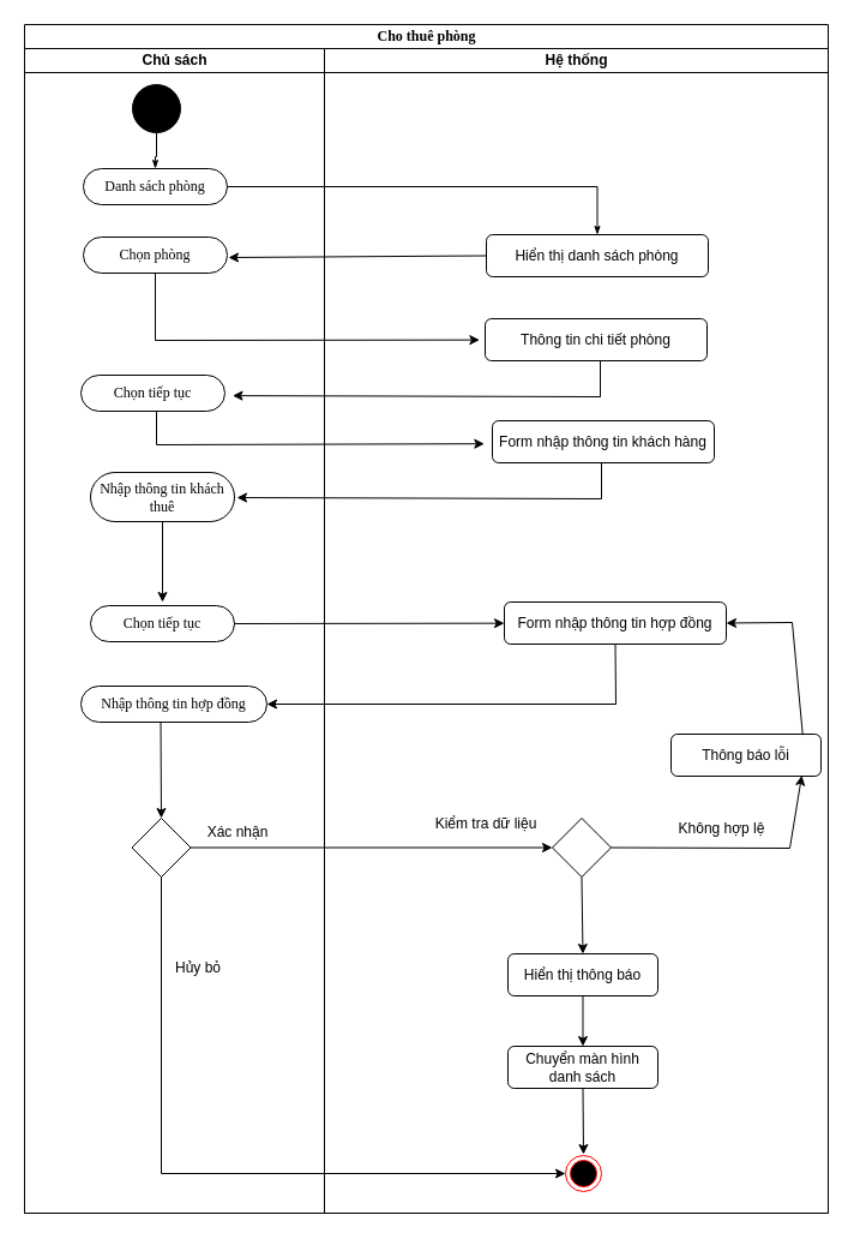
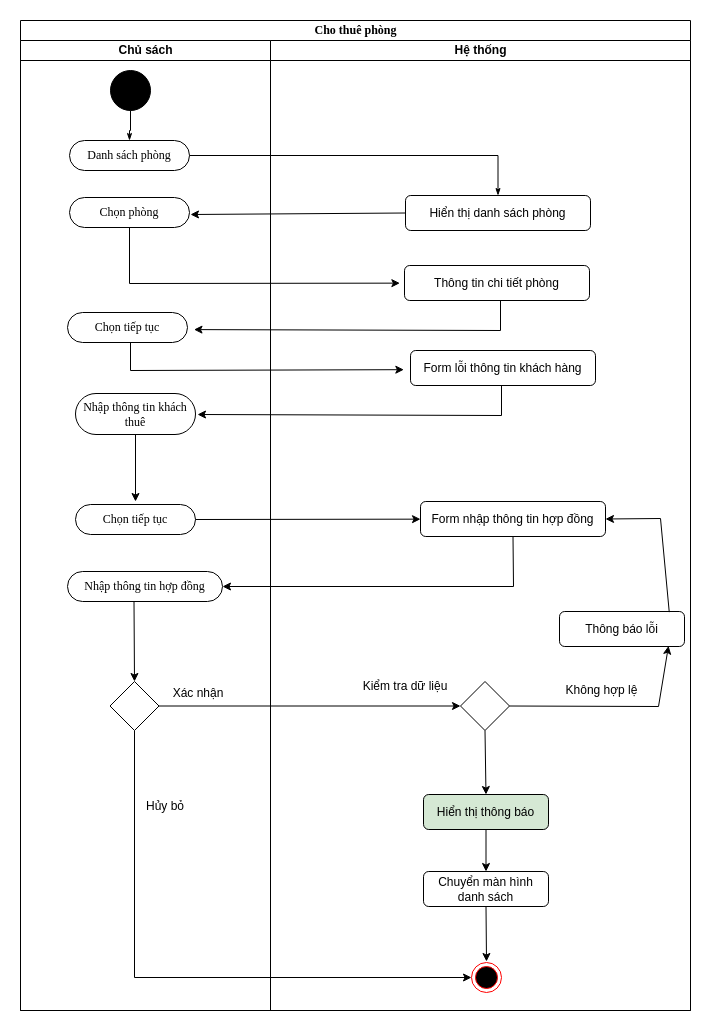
  <mxCell id="0" />
  <mxCell id="1" parent="0" />
  <mxCell id="2" value="Cho thuê phòng" style="swimlane;html=1;childLayout=stackLayout;startSize=20;rounded=0;shadow=0;comic=0;labelBackgroundColor=none;strokeWidth=1;fontFamily=Verdana;fontSize=12;align=center;" parent="1" vertex="1"><mxGeometry x="20" y="20" width="670" height="990" as="geometry" /></mxCell>
  <mxCell id="3" value="Chủ sách" style="swimlane;html=1;startSize=20;" parent="2" vertex="1"><mxGeometry y="20" width="250" height="970" as="geometry" /></mxCell>
  <mxCell id="4" style="edgeStyle=orthogonalEdgeStyle;rounded=0;html=1;labelBackgroundColor=none;startArrow=none;startFill=0;startSize=5;endArrow=classicThin;endFill=1;endSize=5;jettySize=auto;orthogonalLoop=1;strokeWidth=1;fontFamily=Verdana;fontSize=12" parent="3" source="5" target="6" edge="1"><mxGeometry relative="1" as="geometry" /></mxCell>
  <mxCell id="5" value="" style="ellipse;whiteSpace=wrap;html=1;rounded=0;shadow=0;comic=0;labelBackgroundColor=none;strokeWidth=1;fillColor=#000000;fontFamily=Verdana;fontSize=12;align=center;" parent="3" vertex="1"><mxGeometry x="90" y="30" width="40" height="40" as="geometry" /></mxCell>
  <mxCell id="6" value="Danh sách phòng" style="rounded=1;whiteSpace=wrap;html=1;shadow=0;comic=0;labelBackgroundColor=none;strokeWidth=1;fontFamily=Verdana;fontSize=12;align=center;arcSize=50;" parent="3" vertex="1"><mxGeometry x="49" y="100" width="120" height="30" as="geometry" /></mxCell>
  <mxCell id="7" value="Chọn phòng" style="rounded=1;whiteSpace=wrap;html=1;shadow=0;comic=0;labelBackgroundColor=none;strokeWidth=1;fontFamily=Verdana;fontSize=12;align=center;arcSize=50;" parent="3" vertex="1"><mxGeometry x="49" y="157" width="120" height="30" as="geometry" /></mxCell>
  <mxCell id="8" value="Chọn tiếp tục" style="rounded=1;whiteSpace=wrap;html=1;shadow=0;comic=0;labelBackgroundColor=none;strokeWidth=1;fontFamily=Verdana;fontSize=12;align=center;arcSize=50;" parent="3" vertex="1"><mxGeometry x="47" y="272" width="120" height="30" as="geometry" /></mxCell>
  <mxCell id="9" value="" style="endArrow=classic;html=1;rounded=0;exitX=0.5;exitY=1;exitDx=0;exitDy=0;entryX=-0.036;entryY=0.548;entryDx=0;entryDy=0;entryPerimeter=0;" parent="3" target="20" edge="1"><mxGeometry width="50" height="50" relative="1" as="geometry"><mxPoint x="110" y="302" as="sourcePoint" /><mxPoint x="380" y="358" as="targetPoint" /><Array as="points"><mxPoint x="110" y="330" /></Array></mxGeometry></mxCell>
  <mxCell id="10" value="Nhập thông tin khách thuê" style="rounded=1;whiteSpace=wrap;html=1;shadow=0;comic=0;labelBackgroundColor=none;strokeWidth=1;fontFamily=Verdana;fontSize=12;align=center;arcSize=50;" parent="3" vertex="1"><mxGeometry x="55" y="353" width="120" height="41" as="geometry" /></mxCell>
  <mxCell id="11" value="Chọn tiếp tục" style="rounded=1;whiteSpace=wrap;html=1;shadow=0;comic=0;labelBackgroundColor=none;strokeWidth=1;fontFamily=Verdana;fontSize=12;align=center;arcSize=50;" parent="3" vertex="1"><mxGeometry x="55" y="464" width="120" height="30" as="geometry" /></mxCell>
  <mxCell id="12" value="Nhập thông tin hợp đồng" style="rounded=1;whiteSpace=wrap;html=1;shadow=0;comic=0;labelBackgroundColor=none;strokeWidth=1;fontFamily=Verdana;fontSize=12;align=center;arcSize=50;" parent="3" vertex="1"><mxGeometry x="47" y="531" width="155" height="30" as="geometry" /></mxCell>
  <mxCell id="13" value="" style="endArrow=classic;html=1;rounded=0;exitX=0.429;exitY=0.999;exitDx=0;exitDy=0;exitPerimeter=0;entryX=0.5;entryY=0;entryDx=0;entryDy=0;" parent="3" source="12" target="14" edge="1"><mxGeometry width="50" height="50" relative="1" as="geometry"><mxPoint x="114.44" y="571" as="sourcePoint" /><mxPoint x="114" y="641" as="targetPoint" /></mxGeometry></mxCell>
  <mxCell id="14" value="" style="rhombus;whiteSpace=wrap;html=1;" parent="3" vertex="1"><mxGeometry x="89.5" y="641" width="49" height="49" as="geometry" /></mxCell>
  <mxCell id="15" value="Xác nhận" style="text;html=1;align=center;verticalAlign=middle;whiteSpace=wrap;rounded=0;" parent="3" vertex="1"><mxGeometry x="148" y="638" width="60" height="30" as="geometry" /></mxCell>
  <mxCell id="16" value="Hủy bỏ" style="text;html=1;align=center;verticalAlign=middle;whiteSpace=wrap;rounded=0;" parent="3" vertex="1"><mxGeometry x="115" y="751" width="60" height="30" as="geometry" /></mxCell>
  <mxCell id="17" value="Hệ thống" style="swimlane;html=1;startSize=20;" parent="2" vertex="1"><mxGeometry x="250" y="20" width="420" height="970" as="geometry" /></mxCell>
  <mxCell id="18" value="Hiển thị danh sách phòng" style="rounded=1;whiteSpace=wrap;html=1;" parent="17" vertex="1"><mxGeometry x="135" y="155" width="185" height="35" as="geometry" /></mxCell>
  <mxCell id="19" value="Thông tin chi tiết phòng" style="rounded=1;whiteSpace=wrap;html=1;" parent="17" vertex="1"><mxGeometry x="134" y="225" width="185" height="35" as="geometry" /></mxCell>
- <mxCell id="20" value="Form nhập thông tin khách hàng" style="rounded=1;whiteSpace=wrap;html=1;" parent="17" vertex="1"><mxGeometry x="140" y="310" width="185" height="35" as="geometry" /></mxCell>
+ <mxCell id="20" value="Form lỗi thông tin khách hàng" style="rounded=1;whiteSpace=wrap;html=1;" parent="17" vertex="1"><mxGeometry x="140" y="310" width="185" height="35" as="geometry" /></mxCell>
  <mxCell id="21" value="" style="endArrow=classic;html=1;rounded=0;exitX=0.5;exitY=1;exitDx=0;exitDy=0;entryX=1.054;entryY=0.57;entryDx=0;entryDy=0;entryPerimeter=0;" parent="17" edge="1"><mxGeometry width="50" height="50" relative="1" as="geometry"><mxPoint x="231" y="345" as="sourcePoint" /><mxPoint x="-73" y="374" as="targetPoint" /><Array as="points"><mxPoint x="231" y="375" /></Array></mxGeometry></mxCell>
  <mxCell id="22" value="Form nhập thông tin hợp đồng" style="rounded=1;whiteSpace=wrap;html=1;" parent="17" vertex="1"><mxGeometry x="150" y="461" width="185" height="35" as="geometry" /></mxCell>
  <mxCell id="23" value="" style="rhombus;whiteSpace=wrap;html=1;" parent="17" vertex="1"><mxGeometry x="190" y="641" width="49" height="49" as="geometry" /></mxCell>
  <mxCell id="24" value="Kiểm tra dữ liệu" style="text;html=1;align=center;verticalAlign=middle;whiteSpace=wrap;rounded=0;" parent="17" vertex="1"><mxGeometry x="90" y="631" width="90" height="30" as="geometry" /></mxCell>
  <mxCell id="25" value="Thông báo lỗi" style="rounded=1;whiteSpace=wrap;html=1;" parent="17" vertex="1"><mxGeometry x="289" y="571" width="125" height="35" as="geometry" /></mxCell>
  <mxCell id="26" value="" style="endArrow=classic;html=1;rounded=0;exitX=1;exitY=0.5;exitDx=0;exitDy=0;entryX=0.872;entryY=0.984;entryDx=0;entryDy=0;entryPerimeter=0;" parent="17" source="23" target="25" edge="1"><mxGeometry width="50" height="50" relative="1" as="geometry"><mxPoint x="282" y="665.5" as="sourcePoint" /><mxPoint x="341.5" y="596.0" as="targetPoint" /><Array as="points"><mxPoint x="388" y="666" /></Array></mxGeometry></mxCell>
  <mxCell id="27" value="Không hợp lệ" style="text;html=1;align=center;verticalAlign=middle;whiteSpace=wrap;rounded=0;" parent="17" vertex="1"><mxGeometry x="286" y="635" width="91" height="30" as="geometry" /></mxCell>
  <mxCell id="28" value="" style="endArrow=classic;html=1;rounded=0;exitX=0.878;exitY=0.018;exitDx=0;exitDy=0;entryX=1;entryY=0.5;entryDx=0;entryDy=0;exitPerimeter=0;" parent="17" source="25" target="22" edge="1"><mxGeometry width="50" height="50" relative="1" as="geometry"><mxPoint x="-90" y="691" as="sourcePoint" /><mxPoint x="-40" y="641" as="targetPoint" /><Array as="points"><mxPoint x="390" y="478" /></Array></mxGeometry></mxCell>
- <mxCell id="29" value="Hiển thị thông báo" style="rounded=1;whiteSpace=wrap;html=1;" parent="17" vertex="1"><mxGeometry x="153" y="754" width="125" height="35" as="geometry" /></mxCell>
+ <mxCell id="29" value="Hiển thị thông báo" style="rounded=1;whiteSpace=wrap;html=1;fillColor=#d5e8d4;" parent="17" vertex="1"><mxGeometry x="153" y="754" width="125" height="35" as="geometry" /></mxCell>
  <mxCell id="30" value="Chuyển màn hình danh sách" style="rounded=1;whiteSpace=wrap;html=1;" parent="17" vertex="1"><mxGeometry x="153" y="831" width="125" height="35" as="geometry" /></mxCell>
  <mxCell id="31" value="" style="endArrow=classic;html=1;rounded=0;exitX=0.5;exitY=1;exitDx=0;exitDy=0;entryX=0.5;entryY=0;entryDx=0;entryDy=0;" parent="17" source="23" target="29" edge="1"><mxGeometry width="50" height="50" relative="1" as="geometry"><mxPoint x="-127" y="571" as="sourcePoint" /><mxPoint x="-126" y="651" as="targetPoint" /></mxGeometry></mxCell>
  <mxCell id="32" value="" style="endArrow=classic;html=1;rounded=0;exitX=0.5;exitY=1;exitDx=0;exitDy=0;" parent="17" source="29" target="30" edge="1"><mxGeometry width="50" height="50" relative="1" as="geometry"><mxPoint x="225" y="700" as="sourcePoint" /><mxPoint x="226" y="764" as="targetPoint" /></mxGeometry></mxCell>
  <mxCell id="33" value="" style="ellipse;html=1;shape=endState;fillColor=#000000;strokeColor=#ff0000;" parent="17" vertex="1"><mxGeometry x="201" y="922" width="30" height="30" as="geometry" /></mxCell>
  <mxCell id="34" style="rounded=0;html=1;labelBackgroundColor=none;startArrow=none;startFill=0;startSize=5;endArrow=classicThin;endFill=1;endSize=5;jettySize=auto;orthogonalLoop=1;strokeWidth=1;fontFamily=Verdana;fontSize=12;edgeStyle=orthogonalEdgeStyle;entryX=0.5;entryY=0;entryDx=0;entryDy=0;" parent="2" source="6" target="18" edge="1"><mxGeometry relative="1" as="geometry"><mxPoint x="500" y="190" as="targetPoint" /></mxGeometry></mxCell>
  <mxCell id="35" value="" style="endArrow=classic;html=1;rounded=0;exitX=0.5;exitY=1;exitDx=0;exitDy=0;entryX=-0.025;entryY=0.504;entryDx=0;entryDy=0;entryPerimeter=0;" parent="2" source="7" target="19" edge="1"><mxGeometry width="50" height="50" relative="1" as="geometry"><mxPoint x="250" y="280" as="sourcePoint" /><mxPoint x="300" y="230" as="targetPoint" /><Array as="points"><mxPoint x="109" y="263" /></Array></mxGeometry></mxCell>
  <mxCell id="36" value="" style="endArrow=classic;html=1;rounded=0;entryX=1.054;entryY=0.57;entryDx=0;entryDy=0;entryPerimeter=0;" parent="2" target="8" edge="1"><mxGeometry width="50" height="50" relative="1" as="geometry"><mxPoint x="480" y="280" as="sourcePoint" /><mxPoint x="160" y="310" as="targetPoint" /><Array as="points"><mxPoint x="480" y="310" /></Array></mxGeometry></mxCell>
  <mxCell id="37" value="" style="endArrow=classic;html=1;rounded=0;exitX=1;exitY=0.5;exitDx=0;exitDy=0;" parent="2" source="11" target="22" edge="1"><mxGeometry width="50" height="50" relative="1" as="geometry"><mxPoint x="175" y="501" as="sourcePoint" /><mxPoint x="380" y="493" as="targetPoint" /><Array as="points" /></mxGeometry></mxCell>
  <mxCell id="38" value="" style="endArrow=classic;html=1;rounded=0;exitX=0.5;exitY=1;exitDx=0;exitDy=0;entryX=1;entryY=0.5;entryDx=0;entryDy=0;" parent="2" source="22" target="12" edge="1"><mxGeometry width="50" height="50" relative="1" as="geometry"><mxPoint x="491" y="375" as="sourcePoint" /><mxPoint x="187" y="404" as="targetPoint" /><Array as="points"><mxPoint x="493" y="566" /></Array></mxGeometry></mxCell>
  <mxCell id="39" value="" style="endArrow=classic;html=1;rounded=0;exitX=1;exitY=0.5;exitDx=0;exitDy=0;entryX=0;entryY=0.5;entryDx=0;entryDy=0;" parent="2" source="14" target="23" edge="1"><mxGeometry width="50" height="50" relative="1" as="geometry"><mxPoint x="170" y="711" as="sourcePoint" /><mxPoint x="480" y="686" as="targetPoint" /></mxGeometry></mxCell>
  <mxCell id="40" value="" style="endArrow=classic;html=1;rounded=0;exitX=0.5;exitY=1;exitDx=0;exitDy=0;entryX=0;entryY=0.5;entryDx=0;entryDy=0;" parent="2" source="14" target="33" edge="1"><mxGeometry width="50" height="50" relative="1" as="geometry"><mxPoint x="149" y="696" as="sourcePoint" /><mxPoint x="450" y="696" as="targetPoint" /><Array as="points"><mxPoint x="114" y="957" /></Array></mxGeometry></mxCell>
  <mxCell id="41" value="" style="endArrow=classic;html=1;rounded=0;exitX=0;exitY=0.5;exitDx=0;exitDy=0;" parent="1" source="18" edge="1"><mxGeometry width="50" height="50" relative="1" as="geometry"><mxPoint x="310" y="311" as="sourcePoint" /><mxPoint x="190" y="214" as="targetPoint" /></mxGeometry></mxCell>
  <mxCell id="42" value="" style="endArrow=classic;html=1;rounded=0;exitX=0.5;exitY=1;exitDx=0;exitDy=0;" parent="1" source="10" edge="1"><mxGeometry width="50" height="50" relative="1" as="geometry"><mxPoint x="300" y="401" as="sourcePoint" /><mxPoint x="135" y="501" as="targetPoint" /></mxGeometry></mxCell>
  <mxCell id="43" value="" style="endArrow=classic;html=1;rounded=0;exitX=0.5;exitY=1;exitDx=0;exitDy=0;" parent="1" source="30" edge="1"><mxGeometry width="50" height="50" relative="1" as="geometry"><mxPoint x="496" y="839" as="sourcePoint" /><mxPoint x="486" y="961" as="targetPoint" /></mxGeometry></mxCell>
